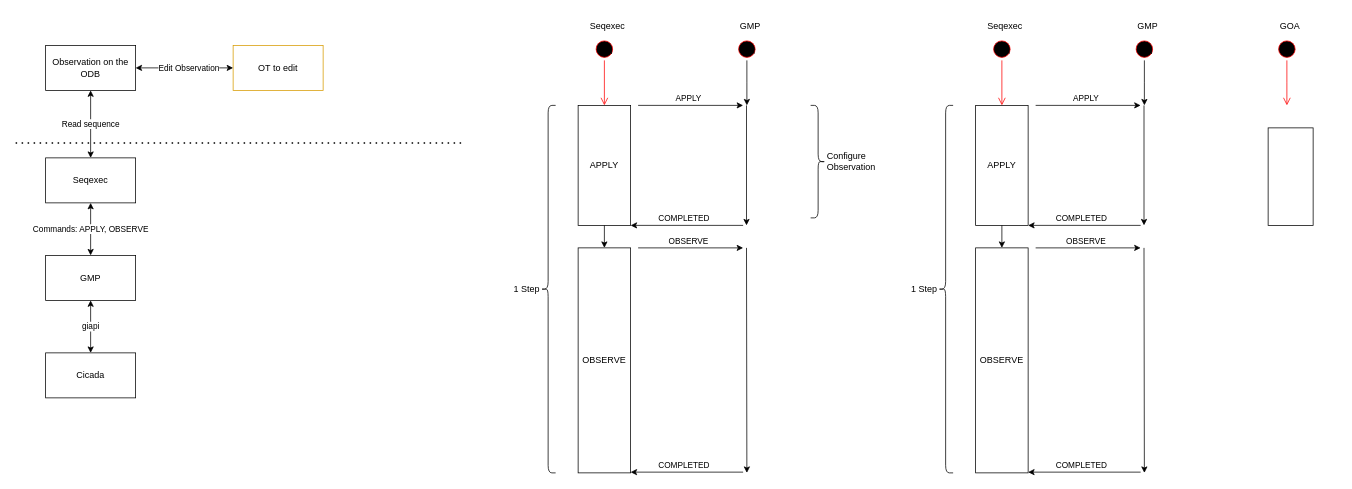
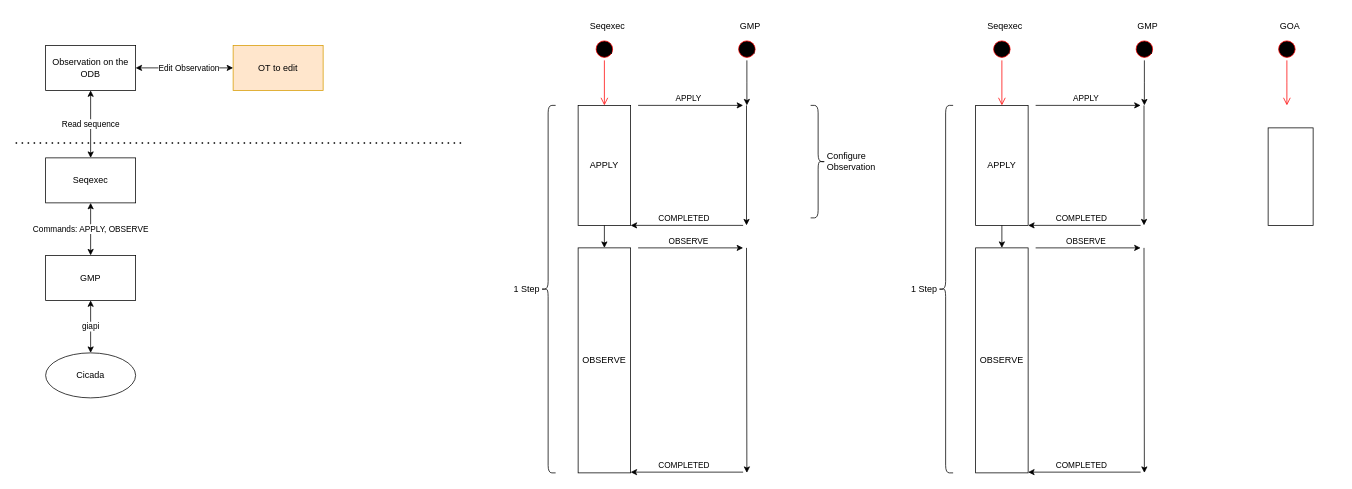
  <mxCell id="0" />
  <mxCell id="1" parent="0" />
  <mxCell id="2" value="Observation on the ODB" style="rounded=0;whiteSpace=wrap;html=1;" vertex="1" parent="1"><mxGeometry x="60" y="60" width="120" height="60" as="geometry" /></mxCell>
- <mxCell id="3" value="OT to edit" style="rounded=0;whiteSpace=wrap;html=1;fillColor=#ffffff;strokeColor=#d79b00;" vertex="1" parent="1"><mxGeometry x="310" y="60" width="120" height="60" as="geometry" /></mxCell>
+ <mxCell id="3" value="OT to edit" style="rounded=0;whiteSpace=wrap;html=1;fillColor=#ffe6cc;strokeColor=#d79b00;" vertex="1" parent="1"><mxGeometry x="310" y="60" width="120" height="60" as="geometry" /></mxCell>
  <mxCell id="4" value="" style="endArrow=classic;startArrow=classic;html=1;rounded=0;exitX=1;exitY=0.5;exitDx=0;exitDy=0;" edge="1" parent="1" source="2"><mxGeometry width="50" height="50" relative="1" as="geometry"><mxPoint x="260" y="140" as="sourcePoint" /><mxPoint x="310" y="90" as="targetPoint" /></mxGeometry></mxCell>
  <mxCell id="5" value="Edit Observation" style="edgeLabel;html=1;align=center;verticalAlign=middle;resizable=0;points=[];" vertex="1" connectable="0" parent="4"><mxGeometry x="-0.231" y="1" relative="1" as="geometry"><mxPoint x="20" y="1" as="offset" /></mxGeometry></mxCell>
  <mxCell id="6" value="GMP" style="rounded=0;whiteSpace=wrap;html=1;" vertex="1" parent="1"><mxGeometry x="60" y="340" width="120" height="60" as="geometry" /></mxCell>
  <mxCell id="7" value="Seqexec" style="rounded=0;whiteSpace=wrap;html=1;" vertex="1" parent="1"><mxGeometry x="60" y="210" width="120" height="60" as="geometry" /></mxCell>
  <mxCell id="8" value="" style="endArrow=none;dashed=1;html=1;dashPattern=1 3;strokeWidth=2;rounded=0;" edge="1" parent="1"><mxGeometry width="50" height="50" relative="1" as="geometry"><mxPoint x="20" y="190" as="sourcePoint" /><mxPoint x="620" y="190" as="targetPoint" /></mxGeometry></mxCell>
  <mxCell id="9" value="Read sequence" style="endArrow=classic;startArrow=classic;html=1;rounded=0;exitX=0.5;exitY=0;exitDx=0;exitDy=0;" edge="1" parent="1" source="7"><mxGeometry width="50" height="50" relative="1" as="geometry"><mxPoint x="70" y="170" as="sourcePoint" /><mxPoint x="120" y="120" as="targetPoint" /></mxGeometry></mxCell>
  <mxCell id="10" value="Commands: APPLY, OBSERVE" style="endArrow=classic;startArrow=classic;html=1;rounded=0;exitX=0.5;exitY=0;exitDx=0;exitDy=0;" edge="1" parent="1" source="6"><mxGeometry width="50" height="50" relative="1" as="geometry"><mxPoint x="70" y="320" as="sourcePoint" /><mxPoint x="120" y="270" as="targetPoint" /></mxGeometry></mxCell>
- <mxCell id="11" value="Cicada" style="rounded=0;whiteSpace=wrap;html=1;" vertex="1" parent="1"><mxGeometry x="60" y="470" width="120" height="60" as="geometry" /></mxCell>
+ <mxCell id="11" value="Cicada" style="ellipse;whiteSpace=wrap;html=1;" vertex="1" parent="1"><mxGeometry x="60" y="470" width="120" height="60" as="geometry" /></mxCell>
  <mxCell id="12" value="giapi" style="endArrow=classic;startArrow=classic;html=1;rounded=0;exitX=0.5;exitY=0;exitDx=0;exitDy=0;" edge="1" parent="1" source="11"><mxGeometry width="50" height="50" relative="1" as="geometry"><mxPoint x="70" y="450" as="sourcePoint" /><mxPoint x="120" y="400" as="targetPoint" /></mxGeometry></mxCell>
  <mxCell id="13" value="Seq" style="ellipse;html=1;shape=startState;fillColor=#000000;strokeColor=#ff0000;" vertex="1" parent="1"><mxGeometry x="790" y="50" width="30" height="30" as="geometry" /></mxCell>
  <mxCell id="14" value="" style="edgeStyle=orthogonalEdgeStyle;html=1;verticalAlign=bottom;endArrow=open;endSize=8;strokeColor=#ff0000;rounded=0;entryX=0.5;entryY=0;entryDx=0;entryDy=0;" edge="1" source="13" parent="1" target="15"><mxGeometry relative="1" as="geometry"><mxPoint x="795" y="140" as="targetPoint" /></mxGeometry></mxCell>
  <mxCell id="15" value="APPLY" style="rounded=0;whiteSpace=wrap;html=1;" vertex="1" parent="1"><mxGeometry x="770" y="140" width="70" height="160" as="geometry" /></mxCell>
  <mxCell id="16" value="OBSERVE" style="rounded=0;whiteSpace=wrap;html=1;direction=west;" vertex="1" parent="1"><mxGeometry x="770" y="330" width="70" height="300" as="geometry" /></mxCell>
  <mxCell id="17" value="1 Step" style="shape=curlyBracket;html=1;rounded=1;labelPosition=left;verticalLabelPosition=middle;align=right;verticalAlign=middle;" vertex="1" parent="1"><mxGeometry x="720" y="140" width="20" height="490" as="geometry" /></mxCell>
  <mxCell id="18" value="Seqexec" style="text;strokeColor=none;fillColor=none;align=left;verticalAlign=middle;spacingLeft=4;spacingRight=4;overflow=hidden;points=[[0,0.5],[1,0.5]];portConstraint=eastwest;rotatable=0;whiteSpace=wrap;html=1;" vertex="1" parent="1"><mxGeometry x="780" y="20" width="80" height="30" as="geometry" /></mxCell>
  <mxCell id="19" value="" style="endArrow=classic;html=1;rounded=0;" edge="1" parent="1"><mxGeometry width="50" height="50" relative="1" as="geometry"><mxPoint x="850" y="140" as="sourcePoint" /><mxPoint x="990" y="140" as="targetPoint" /></mxGeometry></mxCell>
  <mxCell id="20" value="APPLY" style="edgeLabel;html=1;align=center;verticalAlign=middle;resizable=0;points=[];" vertex="1" connectable="0" parent="19"><mxGeometry x="0.292" y="-4" relative="1" as="geometry"><mxPoint x="-24" y="-14" as="offset" /></mxGeometry></mxCell>
  <mxCell id="21" style="edgeStyle=orthogonalEdgeStyle;rounded=0;orthogonalLoop=1;jettySize=auto;html=1;" edge="1" parent="1" source="22"><mxGeometry relative="1" as="geometry"><mxPoint x="995" y="140" as="targetPoint" /></mxGeometry></mxCell>
  <mxCell id="22" value="Seq" style="ellipse;html=1;shape=startState;fillColor=#000000;strokeColor=#ff0000;" vertex="1" parent="1"><mxGeometry x="980" y="50" width="30" height="30" as="geometry" /></mxCell>
  <mxCell id="23" value="GMP" style="text;strokeColor=none;fillColor=none;align=left;verticalAlign=middle;spacingLeft=4;spacingRight=4;overflow=hidden;points=[[0,0.5],[1,0.5]];portConstraint=eastwest;rotatable=0;whiteSpace=wrap;html=1;" vertex="1" parent="1"><mxGeometry x="980" y="20" width="80" height="30" as="geometry" /></mxCell>
  <mxCell id="24" value="" style="endArrow=classic;html=1;rounded=0;" edge="1" parent="1"><mxGeometry width="50" height="50" relative="1" as="geometry"><mxPoint x="994.5" y="140" as="sourcePoint" /><mxPoint x="994.5" y="300" as="targetPoint" /></mxGeometry></mxCell>
  <mxCell id="25" value="" style="endArrow=classic;html=1;rounded=0;entryX=1;entryY=1;entryDx=0;entryDy=0;" edge="1" parent="1" target="15"><mxGeometry width="50" height="50" relative="1" as="geometry"><mxPoint x="990" y="300" as="sourcePoint" /><mxPoint x="920" y="290" as="targetPoint" /></mxGeometry></mxCell>
  <mxCell id="26" value="COMPLETED" style="edgeLabel;html=1;align=center;verticalAlign=middle;resizable=0;points=[];" vertex="1" connectable="0" parent="25"><mxGeometry x="0.48" y="4" relative="1" as="geometry"><mxPoint x="31" y="-14" as="offset" /></mxGeometry></mxCell>
  <mxCell id="27" value="" style="endArrow=classic;html=1;rounded=0;exitX=0.5;exitY=1;exitDx=0;exitDy=0;entryX=0.5;entryY=1;entryDx=0;entryDy=0;" edge="1" parent="1" source="15" target="16"><mxGeometry width="50" height="50" relative="1" as="geometry"><mxPoint x="870" y="340" as="sourcePoint" /><mxPoint x="920" y="290" as="targetPoint" /></mxGeometry></mxCell>
  <mxCell id="28" value="" style="endArrow=classic;html=1;rounded=0;" edge="1" parent="1"><mxGeometry width="50" height="50" relative="1" as="geometry"><mxPoint x="994.5" y="330" as="sourcePoint" /><mxPoint x="995" y="630" as="targetPoint" /></mxGeometry></mxCell>
  <mxCell id="29" value="" style="endArrow=classic;html=1;rounded=0;entryX=1;entryY=1;entryDx=0;entryDy=0;" edge="1" parent="1"><mxGeometry width="50" height="50" relative="1" as="geometry"><mxPoint x="990" y="629" as="sourcePoint" /><mxPoint x="840" y="629" as="targetPoint" /></mxGeometry></mxCell>
  <mxCell id="30" value="COMPLETED" style="edgeLabel;html=1;align=center;verticalAlign=middle;resizable=0;points=[];" vertex="1" connectable="0" parent="29"><mxGeometry x="0.48" y="4" relative="1" as="geometry"><mxPoint x="31" y="-14" as="offset" /></mxGeometry></mxCell>
  <mxCell id="31" value="" style="endArrow=classic;html=1;rounded=0;" edge="1" parent="1"><mxGeometry width="50" height="50" relative="1" as="geometry"><mxPoint x="850" y="330" as="sourcePoint" /><mxPoint x="990" y="330" as="targetPoint" /></mxGeometry></mxCell>
  <mxCell id="32" value="OBSERVE" style="edgeLabel;html=1;align=center;verticalAlign=middle;resizable=0;points=[];" vertex="1" connectable="0" parent="31"><mxGeometry x="0.292" y="-4" relative="1" as="geometry"><mxPoint x="-24" y="-14" as="offset" /></mxGeometry></mxCell>
  <mxCell id="33" value="Configure Observation" style="shape=curlyBracket;whiteSpace=wrap;html=1;rounded=1;flipH=1;labelPosition=right;verticalLabelPosition=middle;align=left;verticalAlign=middle;" vertex="1" parent="1"><mxGeometry x="1080" y="140" width="20" height="150" as="geometry" /></mxCell>
  <mxCell id="34" value="Seq" style="ellipse;html=1;shape=startState;fillColor=#000000;strokeColor=#ff0000;" vertex="1" parent="1"><mxGeometry x="1320" y="50" width="30" height="30" as="geometry" /></mxCell>
  <mxCell id="35" value="" style="edgeStyle=orthogonalEdgeStyle;html=1;verticalAlign=bottom;endArrow=open;endSize=8;strokeColor=#ff0000;rounded=0;entryX=0.5;entryY=0;entryDx=0;entryDy=0;" edge="1" source="34" target="36" parent="1"><mxGeometry relative="1" as="geometry"><mxPoint x="1325" y="140" as="targetPoint" /></mxGeometry></mxCell>
  <mxCell id="36" value="APPLY" style="rounded=0;whiteSpace=wrap;html=1;" vertex="1" parent="1"><mxGeometry x="1300" y="140" width="70" height="160" as="geometry" /></mxCell>
  <mxCell id="37" value="OBSERVE" style="rounded=0;whiteSpace=wrap;html=1;direction=west;" vertex="1" parent="1"><mxGeometry x="1300" y="330" width="70" height="300" as="geometry" /></mxCell>
  <mxCell id="38" value="1 Step" style="shape=curlyBracket;html=1;rounded=1;labelPosition=left;verticalLabelPosition=middle;align=right;verticalAlign=middle;" vertex="1" parent="1"><mxGeometry x="1250" y="140" width="20" height="490" as="geometry" /></mxCell>
  <mxCell id="39" value="Seqexec" style="text;strokeColor=none;fillColor=none;align=left;verticalAlign=middle;spacingLeft=4;spacingRight=4;overflow=hidden;points=[[0,0.5],[1,0.5]];portConstraint=eastwest;rotatable=0;whiteSpace=wrap;html=1;" vertex="1" parent="1"><mxGeometry x="1310" y="20" width="80" height="30" as="geometry" /></mxCell>
  <mxCell id="40" value="" style="endArrow=classic;html=1;rounded=0;" edge="1" parent="1"><mxGeometry width="50" height="50" relative="1" as="geometry"><mxPoint x="1380" y="140" as="sourcePoint" /><mxPoint x="1520" y="140" as="targetPoint" /></mxGeometry></mxCell>
  <mxCell id="41" value="APPLY" style="edgeLabel;html=1;align=center;verticalAlign=middle;resizable=0;points=[];" vertex="1" connectable="0" parent="40"><mxGeometry x="0.292" y="-4" relative="1" as="geometry"><mxPoint x="-24" y="-14" as="offset" /></mxGeometry></mxCell>
  <mxCell id="42" style="edgeStyle=orthogonalEdgeStyle;rounded=0;orthogonalLoop=1;jettySize=auto;html=1;" edge="1" source="43" parent="1"><mxGeometry relative="1" as="geometry"><mxPoint x="1525" y="140" as="targetPoint" /></mxGeometry></mxCell>
  <mxCell id="43" value="Seq" style="ellipse;html=1;shape=startState;fillColor=#000000;strokeColor=#ff0000;" vertex="1" parent="1"><mxGeometry x="1510" y="50" width="30" height="30" as="geometry" /></mxCell>
  <mxCell id="44" value="GMP" style="text;strokeColor=none;fillColor=none;align=left;verticalAlign=middle;spacingLeft=4;spacingRight=4;overflow=hidden;points=[[0,0.5],[1,0.5]];portConstraint=eastwest;rotatable=0;whiteSpace=wrap;html=1;" vertex="1" parent="1"><mxGeometry x="1510" y="20" width="80" height="30" as="geometry" /></mxCell>
  <mxCell id="45" value="" style="endArrow=classic;html=1;rounded=0;" edge="1" parent="1"><mxGeometry width="50" height="50" relative="1" as="geometry"><mxPoint x="1524.5" y="140" as="sourcePoint" /><mxPoint x="1524.5" y="300" as="targetPoint" /></mxGeometry></mxCell>
  <mxCell id="46" value="" style="endArrow=classic;html=1;rounded=0;entryX=1;entryY=1;entryDx=0;entryDy=0;" edge="1" target="36" parent="1"><mxGeometry width="50" height="50" relative="1" as="geometry"><mxPoint x="1520" y="300" as="sourcePoint" /><mxPoint x="1450" y="290" as="targetPoint" /></mxGeometry></mxCell>
  <mxCell id="47" value="COMPLETED" style="edgeLabel;html=1;align=center;verticalAlign=middle;resizable=0;points=[];" vertex="1" connectable="0" parent="46"><mxGeometry x="0.48" y="4" relative="1" as="geometry"><mxPoint x="31" y="-14" as="offset" /></mxGeometry></mxCell>
  <mxCell id="48" value="" style="endArrow=classic;html=1;rounded=0;exitX=0.5;exitY=1;exitDx=0;exitDy=0;entryX=0.5;entryY=1;entryDx=0;entryDy=0;" edge="1" source="36" target="37" parent="1"><mxGeometry width="50" height="50" relative="1" as="geometry"><mxPoint x="1400" y="340" as="sourcePoint" /><mxPoint x="1450" y="290" as="targetPoint" /></mxGeometry></mxCell>
  <mxCell id="49" value="" style="endArrow=classic;html=1;rounded=0;" edge="1" parent="1"><mxGeometry width="50" height="50" relative="1" as="geometry"><mxPoint x="1524.5" y="330" as="sourcePoint" /><mxPoint x="1525" y="630" as="targetPoint" /></mxGeometry></mxCell>
  <mxCell id="50" value="" style="endArrow=classic;html=1;rounded=0;entryX=1;entryY=1;entryDx=0;entryDy=0;" edge="1" parent="1"><mxGeometry width="50" height="50" relative="1" as="geometry"><mxPoint x="1520" y="629" as="sourcePoint" /><mxPoint x="1370" y="629" as="targetPoint" /></mxGeometry></mxCell>
  <mxCell id="51" value="COMPLETED" style="edgeLabel;html=1;align=center;verticalAlign=middle;resizable=0;points=[];" vertex="1" connectable="0" parent="50"><mxGeometry x="0.48" y="4" relative="1" as="geometry"><mxPoint x="31" y="-14" as="offset" /></mxGeometry></mxCell>
  <mxCell id="52" value="" style="endArrow=classic;html=1;rounded=0;" edge="1" parent="1"><mxGeometry width="50" height="50" relative="1" as="geometry"><mxPoint x="1380" y="330" as="sourcePoint" /><mxPoint x="1520" y="330" as="targetPoint" /></mxGeometry></mxCell>
  <mxCell id="53" value="OBSERVE" style="edgeLabel;html=1;align=center;verticalAlign=middle;resizable=0;points=[];" vertex="1" connectable="0" parent="52"><mxGeometry x="0.292" y="-4" relative="1" as="geometry"><mxPoint x="-24" y="-14" as="offset" /></mxGeometry></mxCell>
  <mxCell id="54" value="" style="ellipse;html=1;shape=startState;fillColor=#000000;strokeColor=#ff0000;" vertex="1" parent="1"><mxGeometry x="1700" y="50" width="30" height="30" as="geometry" /></mxCell>
  <mxCell id="55" value="" style="edgeStyle=orthogonalEdgeStyle;html=1;verticalAlign=bottom;endArrow=open;endSize=8;strokeColor=#ff0000;rounded=0;" edge="1" source="54" parent="1"><mxGeometry relative="1" as="geometry"><mxPoint x="1715" y="140" as="targetPoint" /></mxGeometry></mxCell>
  <mxCell id="56" value="GOA" style="text;strokeColor=none;fillColor=none;align=left;verticalAlign=middle;spacingLeft=4;spacingRight=4;overflow=hidden;points=[[0,0.5],[1,0.5]];portConstraint=eastwest;rotatable=0;whiteSpace=wrap;html=1;" vertex="1" parent="1"><mxGeometry x="1700" y="20" width="80" height="30" as="geometry" /></mxCell>
  <mxCell id="57" value="" style="rounded=0;whiteSpace=wrap;html=1;" vertex="1" parent="1"><mxGeometry x="1690" y="170" width="60" height="130" as="geometry" /></mxCell>
